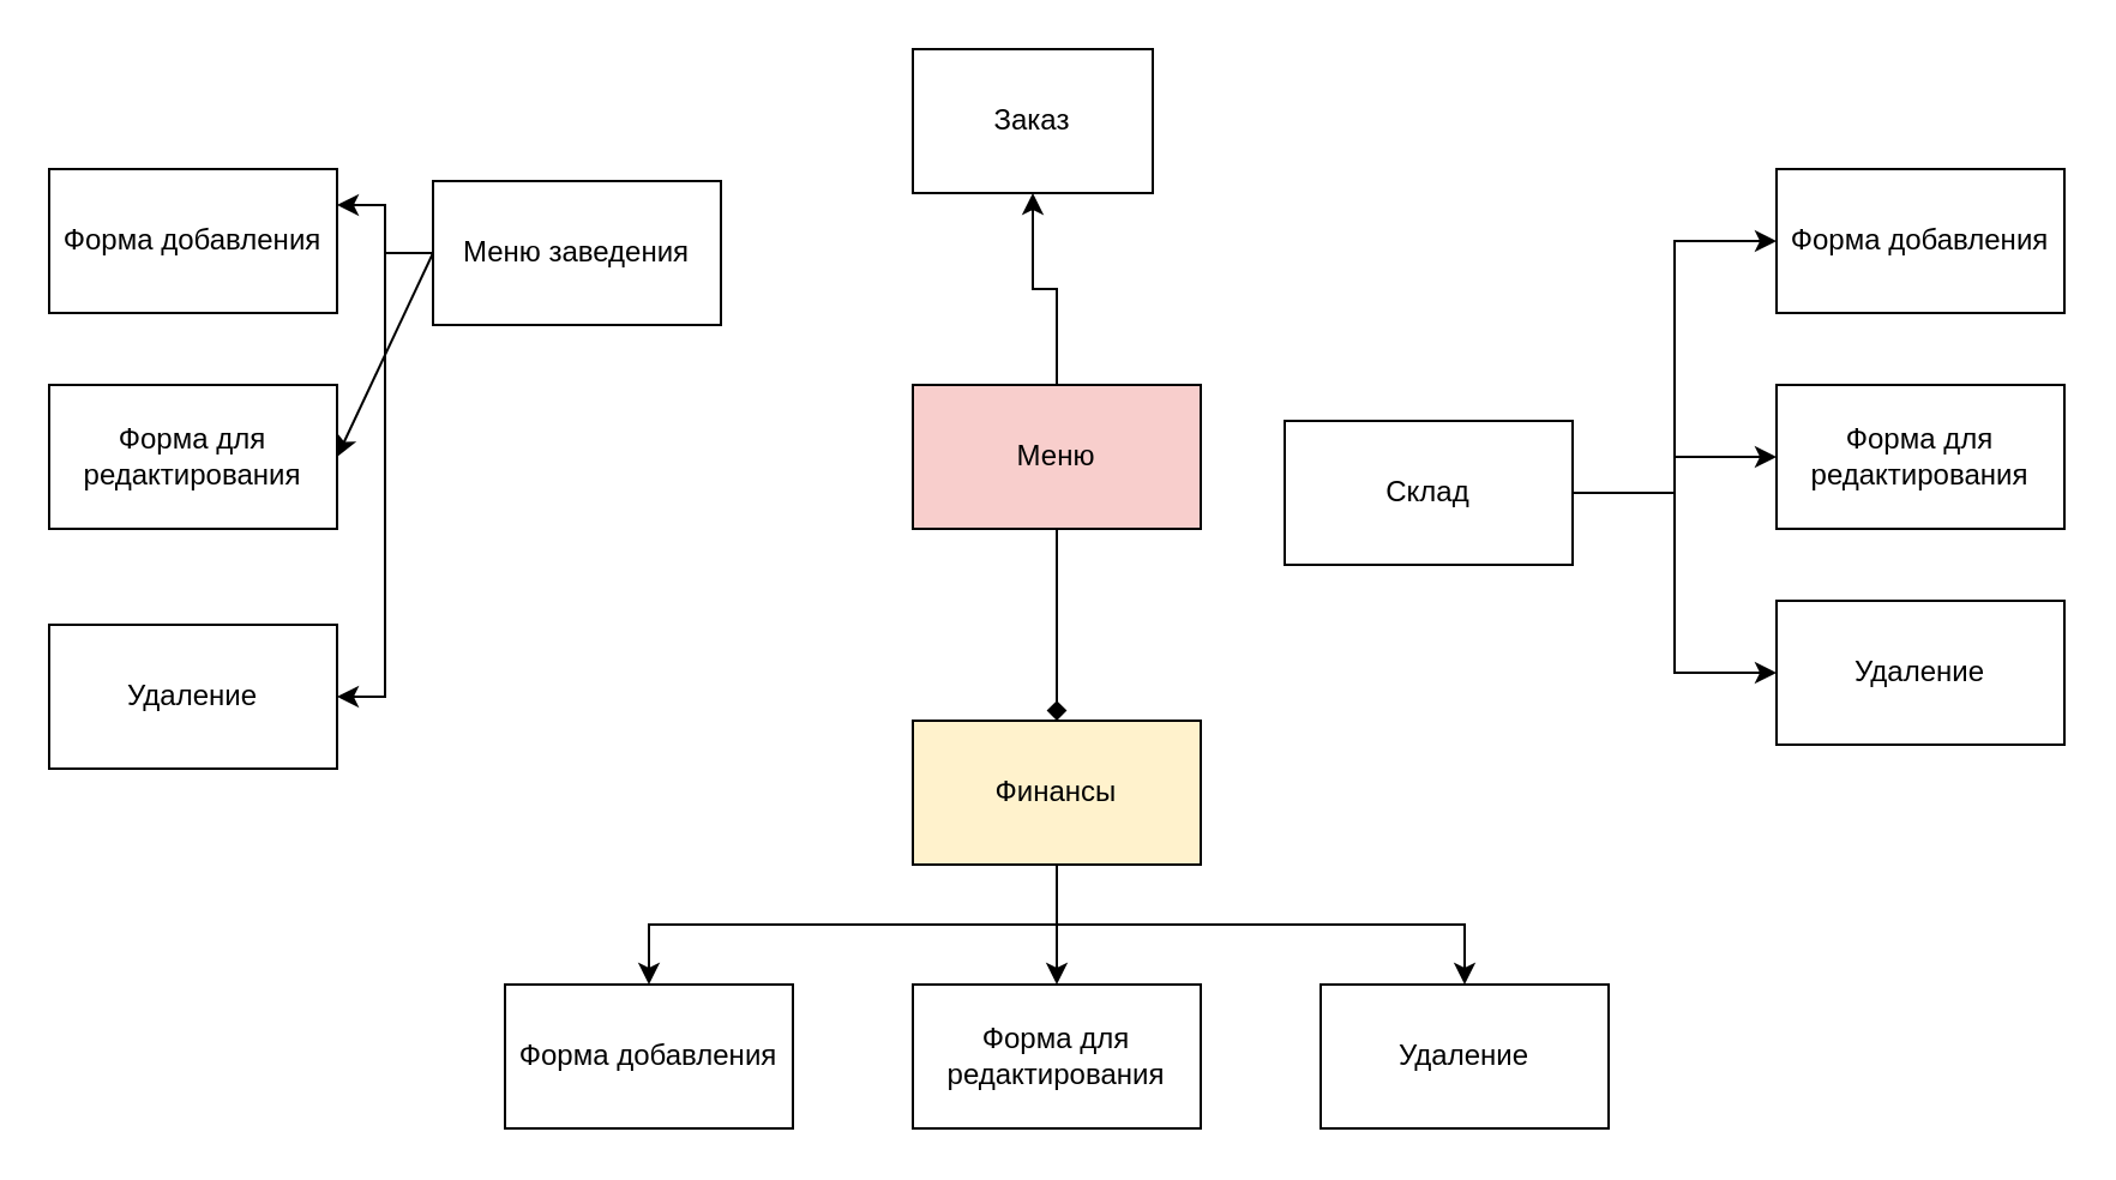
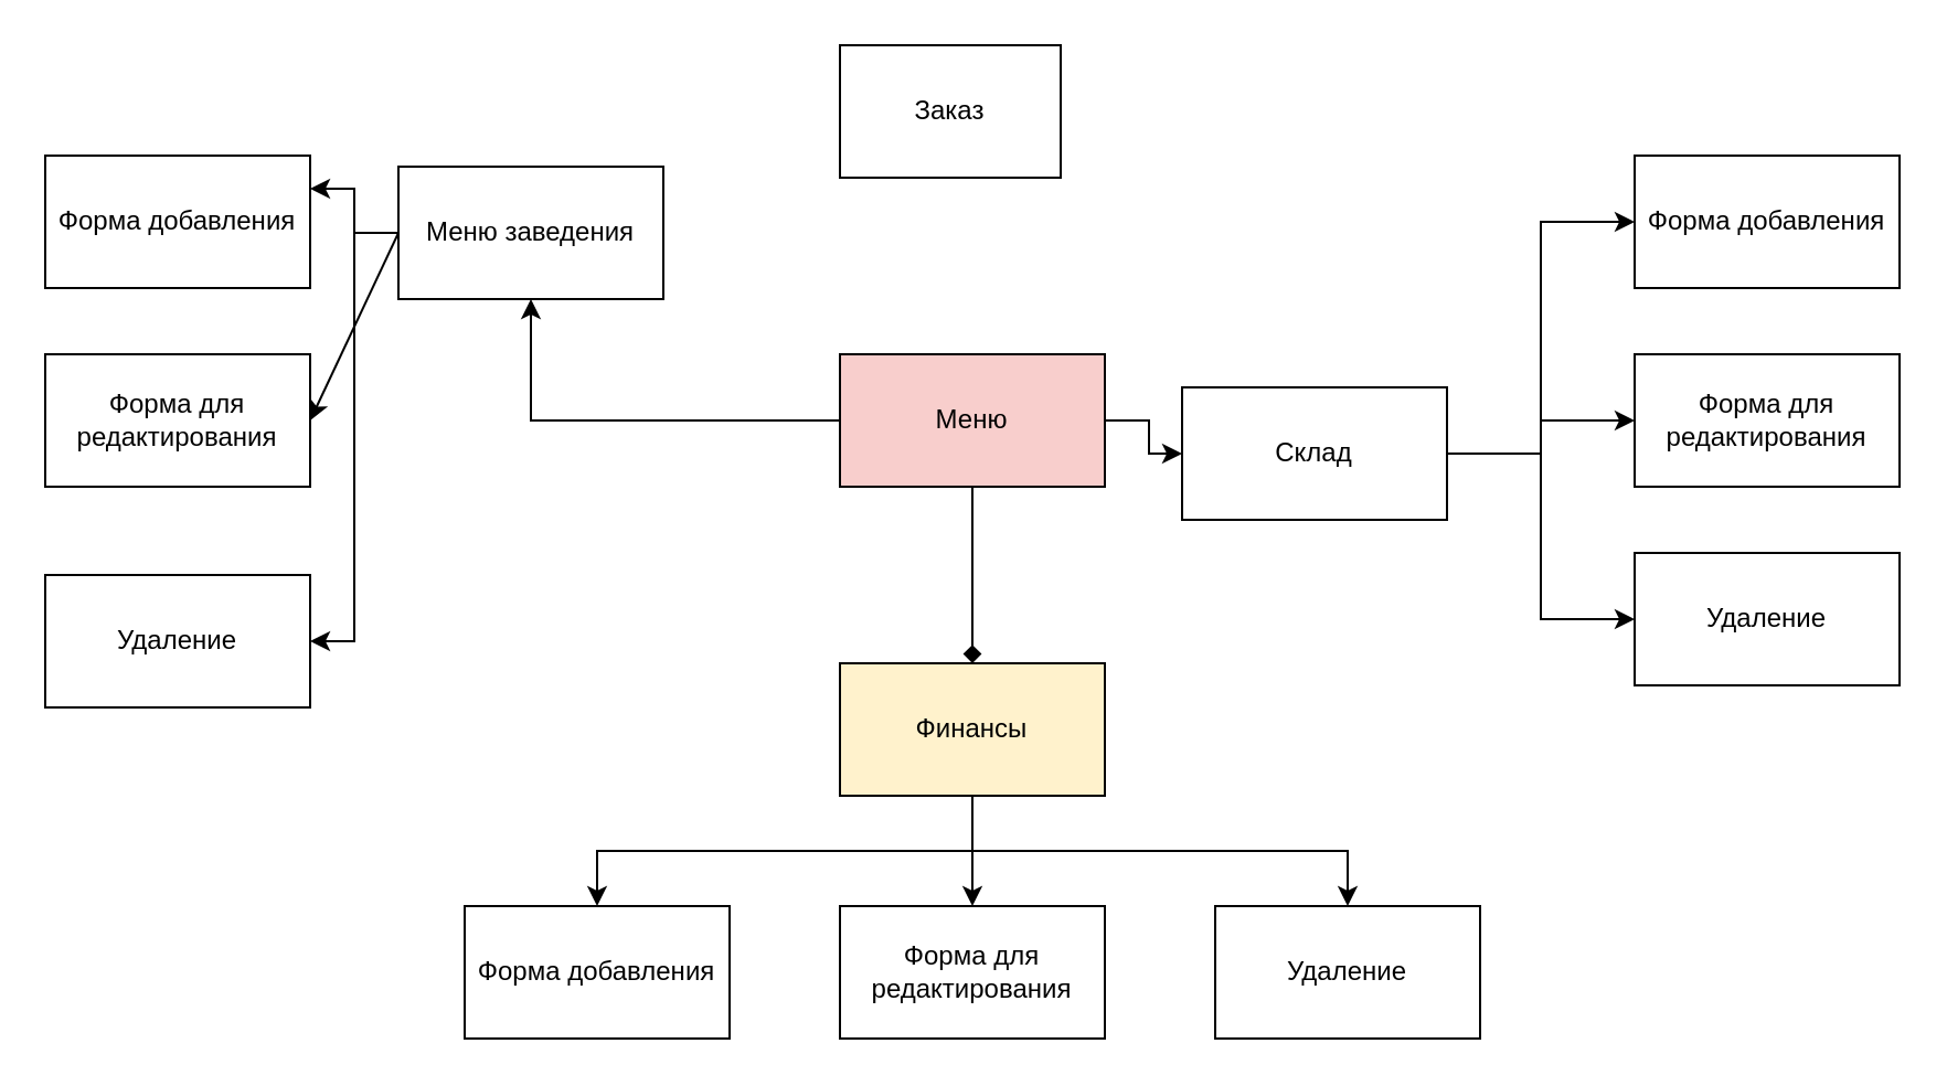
  <mxCell id="0" />
  <mxCell id="1" parent="0" />
+ <mxCell id="2" style="edgeStyle=orthogonalEdgeStyle;rounded=0;orthogonalLoop=1;jettySize=auto;html=1;exitX=0;exitY=0.5;exitDx=0;exitDy=0;" edge="1" parent="1" source="6" target="13"><mxGeometry relative="1" as="geometry" /></mxCell>
+ <mxCell id="3" style="edgeStyle=orthogonalEdgeStyle;rounded=0;orthogonalLoop=1;jettySize=auto;html=1;" edge="1" parent="1" source="6" target="10"><mxGeometry relative="1" as="geometry" /></mxCell>
  <mxCell id="4" style="edgeStyle=orthogonalEdgeStyle;rounded=0;orthogonalLoop=1;jettySize=auto;html=1;endArrow=diamond;" edge="1" parent="1" source="6" target="17"><mxGeometry relative="1" as="geometry" /></mxCell>
- <mxCell id="5" style="edgeStyle=orthogonalEdgeStyle;rounded=0;orthogonalLoop=1;jettySize=auto;html=1;exitX=0.5;exitY=0;exitDx=0;exitDy=0;entryX=0.5;entryY=1;entryDx=0;entryDy=0;" edge="1" parent="1" source="6" target="28"><mxGeometry relative="1" as="geometry" /></mxCell>
  <mxCell id="6" value="Меню" style="rounded=0;whiteSpace=wrap;html=1;fillColor=#f8cecc;" vertex="1" parent="1"><mxGeometry x="380" y="160" width="120" height="60" as="geometry" /></mxCell>
  <mxCell id="7" style="edgeStyle=orthogonalEdgeStyle;rounded=0;orthogonalLoop=1;jettySize=auto;html=1;exitX=1;exitY=0.5;exitDx=0;exitDy=0;entryX=0;entryY=0.5;entryDx=0;entryDy=0;" edge="1" parent="1" source="10" target="25"><mxGeometry relative="1" as="geometry" /></mxCell>
  <mxCell id="8" style="edgeStyle=orthogonalEdgeStyle;rounded=0;orthogonalLoop=1;jettySize=auto;html=1;entryX=0;entryY=0.5;entryDx=0;entryDy=0;" edge="1" parent="1" source="10" target="26"><mxGeometry relative="1" as="geometry" /></mxCell>
  <mxCell id="9" style="edgeStyle=orthogonalEdgeStyle;rounded=0;orthogonalLoop=1;jettySize=auto;html=1;exitX=1;exitY=0.5;exitDx=0;exitDy=0;entryX=0;entryY=0.5;entryDx=0;entryDy=0;" edge="1" parent="1" source="10" target="27"><mxGeometry relative="1" as="geometry" /></mxCell>
  <mxCell id="10" value="Склад" style="rounded=0;whiteSpace=wrap;html=1;" vertex="1" parent="1"><mxGeometry x="535" y="175" width="120" height="60" as="geometry" /></mxCell>
  <mxCell id="11" style="edgeStyle=orthogonalEdgeStyle;rounded=0;orthogonalLoop=1;jettySize=auto;html=1;exitX=0;exitY=0.5;exitDx=0;exitDy=0;entryX=1;entryY=0.5;entryDx=0;entryDy=0;" edge="1" parent="1" source="13" target="20"><mxGeometry relative="1" as="geometry" /></mxCell>
  <mxCell id="12" style="edgeStyle=orthogonalEdgeStyle;rounded=0;orthogonalLoop=1;jettySize=auto;html=1;exitX=0;exitY=0.5;exitDx=0;exitDy=0;entryX=1;entryY=0.25;entryDx=0;entryDy=0;" edge="1" parent="1" source="13" target="18"><mxGeometry relative="1" as="geometry" /></mxCell>
  <mxCell id="13" value="Меню заведения" style="rounded=0;whiteSpace=wrap;html=1;" vertex="1" parent="1"><mxGeometry x="180" y="75" width="120" height="60" as="geometry" /></mxCell>
  <mxCell id="14" style="edgeStyle=orthogonalEdgeStyle;rounded=0;orthogonalLoop=1;jettySize=auto;html=1;exitX=0.5;exitY=1;exitDx=0;exitDy=0;entryX=0.5;entryY=0;entryDx=0;entryDy=0;" edge="1" parent="1" source="17" target="23"><mxGeometry relative="1" as="geometry" /></mxCell>
  <mxCell id="15" style="edgeStyle=orthogonalEdgeStyle;rounded=0;orthogonalLoop=1;jettySize=auto;html=1;exitX=0.5;exitY=1;exitDx=0;exitDy=0;entryX=0.5;entryY=0;entryDx=0;entryDy=0;" edge="1" parent="1" source="17" target="22"><mxGeometry relative="1" as="geometry" /></mxCell>
  <mxCell id="16" style="edgeStyle=orthogonalEdgeStyle;rounded=0;orthogonalLoop=1;jettySize=auto;html=1;exitX=0.5;exitY=1;exitDx=0;exitDy=0;entryX=0.5;entryY=0;entryDx=0;entryDy=0;" edge="1" parent="1" source="17" target="24"><mxGeometry relative="1" as="geometry" /></mxCell>
  <mxCell id="17" value="Финансы" style="rounded=0;whiteSpace=wrap;html=1;fillColor=#fff2cc;" vertex="1" parent="1"><mxGeometry x="380" y="300" width="120" height="60" as="geometry" /></mxCell>
  <mxCell id="18" value="Форма добавления" style="rounded=0;whiteSpace=wrap;html=1;" vertex="1" parent="1"><mxGeometry y="70" width="120" height="60" as="geometry" x="20" /></mxCell>
  <mxCell id="19" value="Форма для редактирования" style="rounded=0;whiteSpace=wrap;html=1;" vertex="1" parent="1"><mxGeometry y="160" width="120" height="60" as="geometry" x="20" /></mxCell>
  <mxCell id="20" value="Удаление" style="rounded=0;whiteSpace=wrap;html=1;" vertex="1" parent="1"><mxGeometry y="260" width="120" height="60" as="geometry" x="20" /></mxCell>
  <mxCell id="21" value="" style="endArrow=classic;html=1;entryX=1;entryY=0.5;entryDx=0;entryDy=0;exitX=0;exitY=0.5;exitDx=0;exitDy=0;" edge="1" parent="1" source="13" target="19"><mxGeometry width="50" height="50" relative="1" as="geometry"><mxPoint x="420" y="210" as="sourcePoint" /><mxPoint x="470" y="160" as="targetPoint" /></mxGeometry></mxCell>
  <mxCell id="22" value="Форма добавления" style="rounded=0;whiteSpace=wrap;html=1;" vertex="1" parent="1"><mxGeometry x="210" y="410" width="120" height="60" as="geometry" /></mxCell>
  <mxCell id="23" value="Форма для редактирования" style="rounded=0;whiteSpace=wrap;html=1;" vertex="1" parent="1"><mxGeometry x="380" y="410" width="120" height="60" as="geometry" /></mxCell>
  <mxCell id="24" value="Удаление" style="rounded=0;whiteSpace=wrap;html=1;" vertex="1" parent="1"><mxGeometry x="550" y="410" width="120" height="60" as="geometry" /></mxCell>
  <mxCell id="25" value="Форма добавления" style="rounded=0;whiteSpace=wrap;html=1;" vertex="1" parent="1"><mxGeometry x="740" y="70" width="120" height="60" as="geometry" /></mxCell>
  <mxCell id="26" value="Форма для редактирования" style="rounded=0;whiteSpace=wrap;html=1;" vertex="1" parent="1"><mxGeometry x="740" y="160" width="120" height="60" as="geometry" /></mxCell>
  <mxCell id="27" value="Удаление" style="rounded=0;whiteSpace=wrap;html=1;" vertex="1" parent="1"><mxGeometry x="740" y="250" width="120" height="60" as="geometry" /></mxCell>
  <mxCell id="28" value="Заказ" style="rounded=0;whiteSpace=wrap;html=1;" vertex="1" parent="1"><mxGeometry x="380" y="20" width="100" height="60" as="geometry" /></mxCell>
